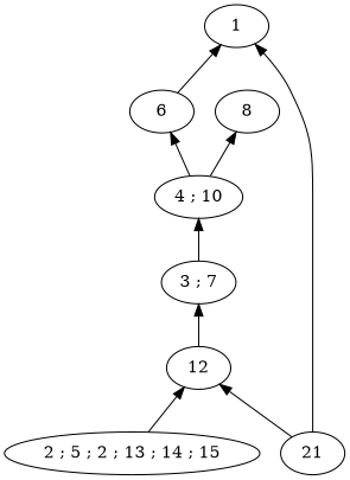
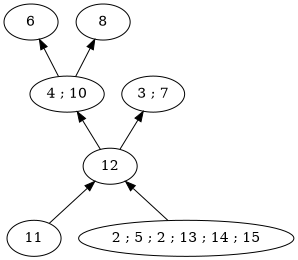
  strict digraph {
    edge [dir=back]
-   n1 [height=0.5 label=1 width=0.75]
    n2 [height=0.5 label=6 width=0.75]
-   n3 [height=0.5 label=21 width=0.75]
+   n3 [height=0.5 label=11 width=0.75]
    n4 [height=0.5 label="4 ; 10" width=0.86659]
    n5 [height=0.5 label=8 width=0.75]
    n6 [height=0.5 label="3 ; 7" width=0.75]
    n7 [height=0.5 label=12 width=0.75]
    n8 [height=0.5 label="2 ; 5 ; 2 ; 13 ; 14 ; 15" width=2.4192]
-   n1 -> n2
-   n1 -> n3
    n2 -> n4
-   n4 -> n6
+   n4 -> n7
    n5 -> n4
    n6 -> n7
    n7 -> n3
    n7 -> n8
  }
